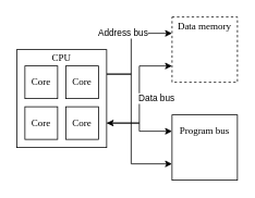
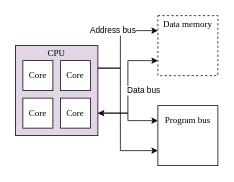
  <mxCell id="0" />
  <mxCell id="1" parent="0" />
  <mxCell id="2" value="Data memory&lt;br&gt;&lt;br&gt;&lt;br&gt;&lt;br&gt;&lt;br&gt;" style="rounded=0;whiteSpace=wrap;html=1;fontFamily=palatino;dashed=1;" parent="1" vertex="1"><mxGeometry x="210" y="20" width="80" height="80" as="geometry" /></mxCell>
  <mxCell id="3" style="edgeStyle=orthogonalEdgeStyle;rounded=0;orthogonalLoop=1;jettySize=auto;html=1;exitX=1;exitY=0.75;exitDx=0;exitDy=0;entryX=0;entryY=0.25;entryDx=0;entryDy=0;" edge="1" parent="1" source="8" target="13"><mxGeometry relative="1" as="geometry" /></mxCell>
  <mxCell id="4" style="edgeStyle=orthogonalEdgeStyle;rounded=0;orthogonalLoop=1;jettySize=auto;html=1;exitX=1;exitY=0.75;exitDx=0;exitDy=0;entryX=0;entryY=0.75;entryDx=0;entryDy=0;startArrow=classic;startFill=1;" edge="1" parent="1" source="8" target="2"><mxGeometry relative="1" as="geometry" /></mxCell>
  <mxCell id="5" value="Data bus" style="edgeLabel;html=1;align=center;verticalAlign=middle;resizable=0;points=[];" vertex="1" connectable="0" parent="4"><mxGeometry x="0.274" y="-1" relative="1" as="geometry"><mxPoint x="19" y="25" as="offset" /></mxGeometry></mxCell>
  <mxCell id="6" value="Address bus" style="edgeStyle=orthogonalEdgeStyle;rounded=0;orthogonalLoop=1;jettySize=auto;html=1;exitX=1;exitY=0.25;exitDx=0;exitDy=0;entryX=0;entryY=0.25;entryDx=0;entryDy=0;" edge="1" parent="1" source="8" target="2"><mxGeometry x="0.231" y="10" relative="1" as="geometry"><Array as="points"><mxPoint x="160" y="90" /><mxPoint x="160" y="40" /></Array><mxPoint x="-10" y="10" as="offset" /></mxGeometry></mxCell>
  <mxCell id="7" style="edgeStyle=orthogonalEdgeStyle;rounded=0;orthogonalLoop=1;jettySize=auto;html=1;exitX=1;exitY=0.25;exitDx=0;exitDy=0;entryX=0;entryY=0.75;entryDx=0;entryDy=0;" edge="1" parent="1" source="8" target="13"><mxGeometry relative="1" as="geometry"><mxPoint x="150" y="210" as="targetPoint" /><Array as="points"><mxPoint x="160" y="90" /><mxPoint x="160" y="200" /></Array></mxGeometry></mxCell>
- <mxCell id="8" value="&lt;div&gt;CPU&lt;/div&gt;&lt;div&gt;&lt;br&gt;&lt;/div&gt;&lt;div&gt;&lt;br&gt;&lt;/div&gt;&lt;div&gt;&lt;br&gt;&lt;/div&gt;&lt;div&gt;&lt;br&gt;&lt;/div&gt;&lt;div&gt;&lt;br&gt;&lt;/div&gt;&lt;div&gt;&lt;br&gt;&lt;/div&gt;&lt;div&gt;&lt;br&gt;&lt;/div&gt;" style="rounded=0;whiteSpace=wrap;html=1;fontFamily=palatino;" parent="1" vertex="1"><mxGeometry x="20" y="60" width="110" height="120" as="geometry" /></mxCell>
+ <mxCell id="8" value="&lt;div&gt;CPU&lt;/div&gt;&lt;div&gt;&lt;br&gt;&lt;/div&gt;&lt;div&gt;&lt;br&gt;&lt;/div&gt;&lt;div&gt;&lt;br&gt;&lt;/div&gt;&lt;div&gt;&lt;br&gt;&lt;/div&gt;&lt;div&gt;&lt;br&gt;&lt;/div&gt;&lt;div&gt;&lt;br&gt;&lt;/div&gt;&lt;div&gt;&lt;br&gt;&lt;/div&gt;" style="rounded=0;whiteSpace=wrap;html=1;fontFamily=palatino;fillColor=#e1d5e7;" parent="1" vertex="1"><mxGeometry x="20" y="60" width="110" height="120" as="geometry" /></mxCell>
  <mxCell id="9" value="Core" style="whiteSpace=wrap;html=1;aspect=fixed;fontFamily=palatino;" parent="1" vertex="1"><mxGeometry x="30" y="80" width="40" height="40" as="geometry" /></mxCell>
  <mxCell id="10" value="Core" style="whiteSpace=wrap;html=1;aspect=fixed;fontFamily=palatino;" parent="1" vertex="1"><mxGeometry x="80" y="80" width="40" height="40" as="geometry" /></mxCell>
  <mxCell id="11" value="Core" style="whiteSpace=wrap;html=1;aspect=fixed;fontFamily=palatino;" parent="1" vertex="1"><mxGeometry x="30" y="130" width="40" height="40" as="geometry" /></mxCell>
  <mxCell id="12" value="Core" style="whiteSpace=wrap;html=1;aspect=fixed;fontFamily=palatino;" parent="1" vertex="1"><mxGeometry x="80" y="130" width="40" height="40" as="geometry" /></mxCell>
  <mxCell id="13" value="Program bus&lt;br&gt;&lt;br&gt;&lt;br&gt;&lt;br&gt;" style="rounded=0;whiteSpace=wrap;html=1;fontFamily=palatino;" parent="1" vertex="1"><mxGeometry x="210" y="140" width="80" height="80" as="geometry" /></mxCell>
